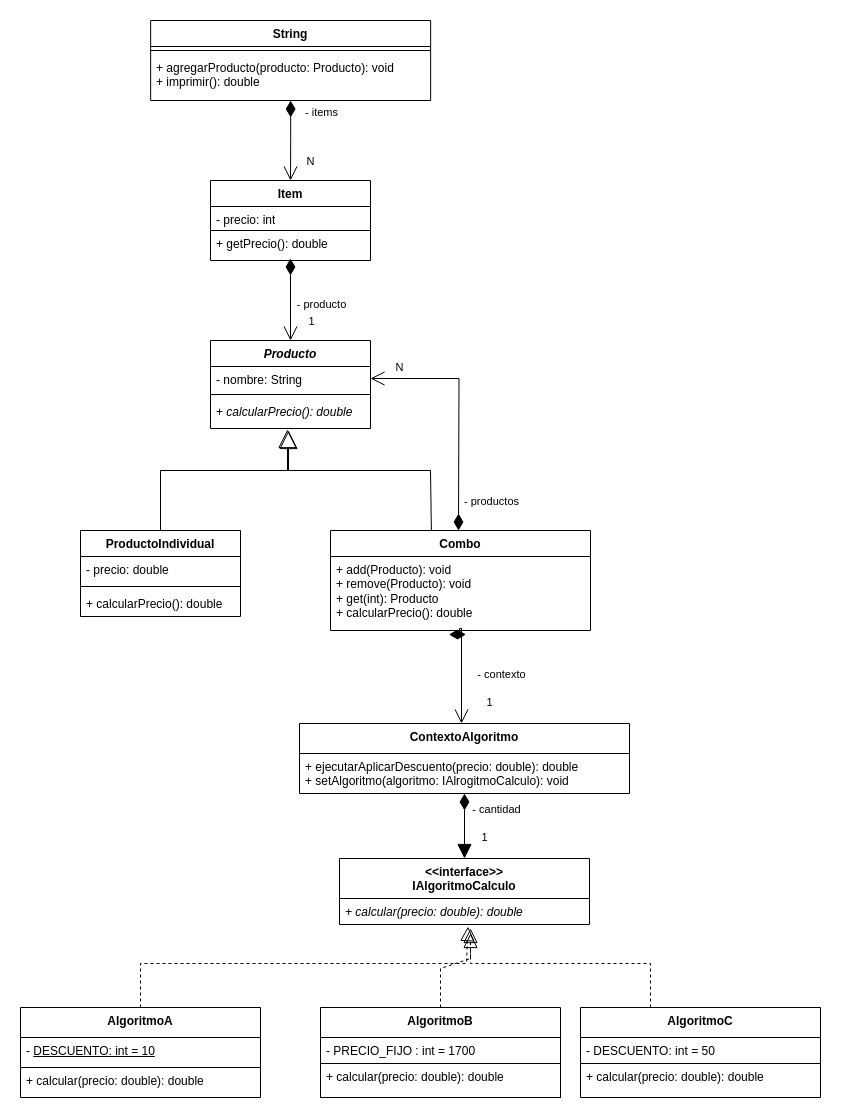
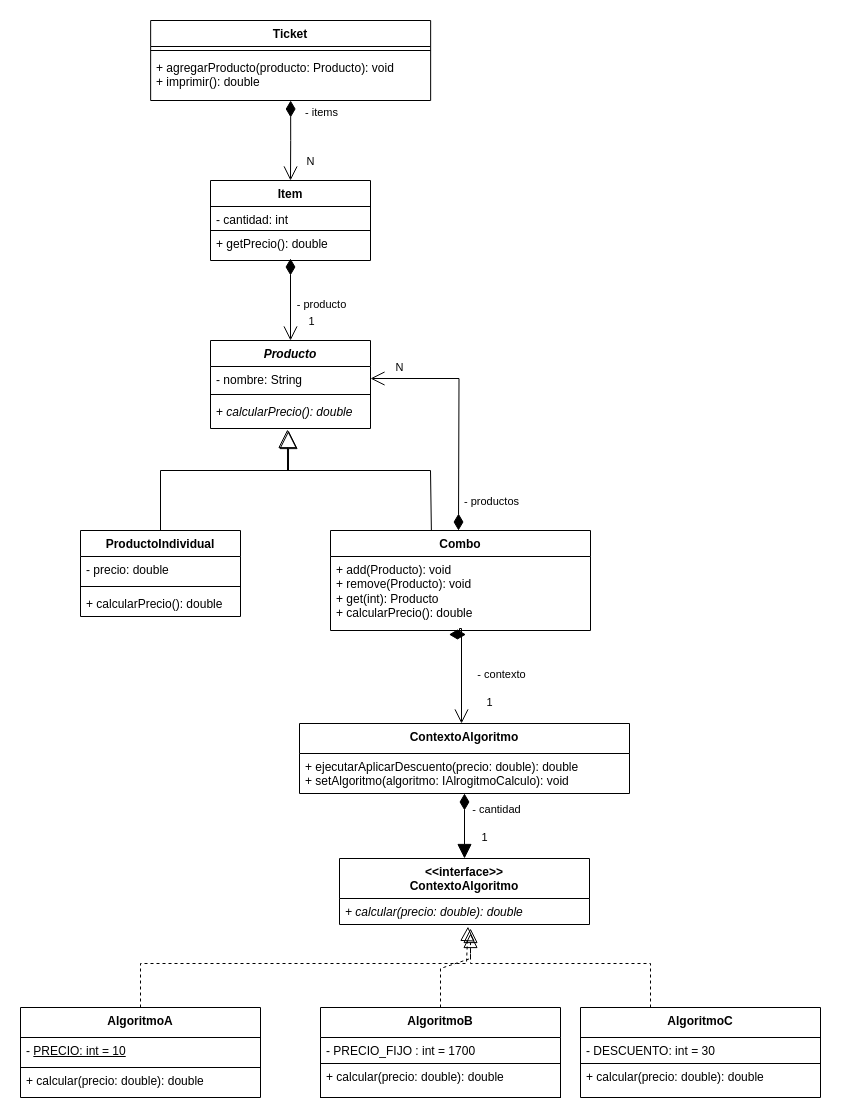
  <mxCell id="0" />
  <mxCell id="1" parent="0" />
  <mxCell id="2" value="&lt;i&gt;Producto&lt;/i&gt;" style="swimlane;fontStyle=1;align=center;verticalAlign=top;childLayout=stackLayout;horizontal=1;startSize=26;horizontalStack=0;resizeParent=1;resizeParentMax=0;resizeLast=0;collapsible=1;marginBottom=0;whiteSpace=wrap;html=1;" parent="1" vertex="1"><mxGeometry x="210" y="340" width="160" height="88" as="geometry" /></mxCell>
  <mxCell id="3" value="- nombre: String" style="text;strokeColor=none;fillColor=none;align=left;verticalAlign=top;spacingLeft=4;spacingRight=4;overflow=hidden;rotatable=0;points=[[0,0.5],[1,0.5]];portConstraint=eastwest;whiteSpace=wrap;html=1;" parent="2" vertex="1"><mxGeometry y="26" width="160" height="24" as="geometry" /></mxCell>
  <mxCell id="4" value="" style="line;strokeWidth=1;fillColor=none;align=left;verticalAlign=middle;spacingTop=-1;spacingLeft=3;spacingRight=3;rotatable=0;labelPosition=right;points=[];portConstraint=eastwest;strokeColor=inherit;" parent="2" vertex="1"><mxGeometry y="50" width="160" height="8" as="geometry" /></mxCell>
  <mxCell id="5" value="+&lt;i&gt; calcularPrecio(): double&lt;br&gt;&lt;/i&gt;" style="text;strokeColor=none;fillColor=none;align=left;verticalAlign=top;spacingLeft=4;spacingRight=4;overflow=hidden;rotatable=0;points=[[0,0.5],[1,0.5]];portConstraint=eastwest;whiteSpace=wrap;html=1;" parent="2" vertex="1"><mxGeometry y="58" width="160" height="30" as="geometry" /></mxCell>
  <mxCell id="6" value="ProductoIndividual" style="swimlane;fontStyle=1;align=center;verticalAlign=top;childLayout=stackLayout;horizontal=1;startSize=26;horizontalStack=0;resizeParent=1;resizeParentMax=0;resizeLast=0;collapsible=1;marginBottom=0;whiteSpace=wrap;html=1;" parent="1" vertex="1"><mxGeometry x="80" y="530" width="160" height="86" as="geometry" /></mxCell>
  <mxCell id="7" value="- precio: double&amp;nbsp;" style="text;strokeColor=none;fillColor=none;align=left;verticalAlign=top;spacingLeft=4;spacingRight=4;overflow=hidden;rotatable=0;points=[[0,0.5],[1,0.5]];portConstraint=eastwest;whiteSpace=wrap;html=1;" parent="6" vertex="1"><mxGeometry y="26" width="160" height="26" as="geometry" /></mxCell>
  <mxCell id="8" value="" style="line;strokeWidth=1;fillColor=none;align=left;verticalAlign=middle;spacingTop=-1;spacingLeft=3;spacingRight=3;rotatable=0;labelPosition=right;points=[];portConstraint=eastwest;strokeColor=inherit;" parent="6" vertex="1"><mxGeometry y="52" width="160" height="8" as="geometry" /></mxCell>
  <mxCell id="9" value="+ calcularPrecio(): double" style="text;strokeColor=none;fillColor=none;align=left;verticalAlign=top;spacingLeft=4;spacingRight=4;overflow=hidden;rotatable=0;points=[[0,0.5],[1,0.5]];portConstraint=eastwest;whiteSpace=wrap;html=1;" parent="6" vertex="1"><mxGeometry y="60" width="160" height="26" as="geometry" /></mxCell>
  <mxCell id="10" value="Combo" style="swimlane;fontStyle=1;align=center;verticalAlign=top;childLayout=stackLayout;horizontal=1;startSize=26;horizontalStack=0;resizeParent=1;resizeParentMax=0;resizeLast=0;collapsible=1;marginBottom=0;whiteSpace=wrap;html=1;" parent="1" vertex="1"><mxGeometry x="330" y="530" width="260" height="100" as="geometry" /></mxCell>
  <mxCell id="11" value="+ add(Producto): void&lt;br&gt;+ remove(Producto): void&lt;br&gt;+ get(int): Producto&lt;br&gt;+ calcularPrecio(): double" style="text;strokeColor=none;fillColor=none;align=left;verticalAlign=top;spacingLeft=4;spacingRight=4;overflow=hidden;rotatable=0;points=[[0,0.5],[1,0.5]];portConstraint=eastwest;whiteSpace=wrap;html=1;" parent="10" vertex="1"><mxGeometry y="26" width="260" height="74" as="geometry" /></mxCell>
  <mxCell id="12" value="" style="endArrow=block;endSize=16;endFill=0;html=1;rounded=0;entryX=0.488;entryY=1.067;entryDx=0;entryDy=0;entryPerimeter=0;exitX=0.5;exitY=0;exitDx=0;exitDy=0;" parent="1" source="6" target="5" edge="1"><mxGeometry width="160" relative="1" as="geometry"><mxPoint x="190" y="530" as="sourcePoint" /><mxPoint x="277.3" y="433" as="targetPoint" /><Array as="points"><mxPoint x="160" y="470" /><mxPoint x="288" y="470" /></Array></mxGeometry></mxCell>
  <mxCell id="13" value="" style="endArrow=block;endSize=16;endFill=0;html=1;rounded=0;entryX=0.481;entryY=1.033;entryDx=0;entryDy=0;entryPerimeter=0;exitX=0.388;exitY=0;exitDx=0;exitDy=0;exitPerimeter=0;" parent="1" source="10" target="5" edge="1"><mxGeometry width="160" relative="1" as="geometry"><mxPoint x="202" y="540" as="sourcePoint" /><mxPoint x="277" y="438" as="targetPoint" /><Array as="points"><mxPoint x="430" y="470" /><mxPoint x="287" y="470" /></Array></mxGeometry></mxCell>
  <mxCell id="14" value="" style="endArrow=open;html=1;endSize=12;startArrow=diamondThin;startSize=14;startFill=1;edgeStyle=orthogonalEdgeStyle;align=left;verticalAlign=bottom;rounded=0;entryX=1;entryY=0.5;entryDx=0;entryDy=0;" parent="1" target="3" edge="1"><mxGeometry x="-1" y="3" relative="1" as="geometry"><mxPoint x="458" y="530" as="sourcePoint" /><mxPoint x="450" y="290" as="targetPoint" /></mxGeometry></mxCell>
  <mxCell id="15" value="1" style="edgeLabel;html=1;align=center;verticalAlign=middle;resizable=0;points=[];" parent="14" vertex="1" connectable="0"><mxGeometry x="-0.642" y="-3" relative="1" as="geometry"><mxPoint x="-151" y="-167" as="offset" /></mxGeometry></mxCell>
  <mxCell id="16" value="- productos" style="edgeLabel;html=1;align=center;verticalAlign=middle;resizable=0;points=[];" parent="14" vertex="1" connectable="0"><mxGeometry x="-0.082" y="-1" relative="1" as="geometry"><mxPoint x="31" y="80" as="offset" /></mxGeometry></mxCell>
- <mxCell id="17" value="String" style="swimlane;fontStyle=1;align=center;verticalAlign=top;childLayout=stackLayout;horizontal=1;startSize=26;horizontalStack=0;resizeParent=1;resizeParentMax=0;resizeLast=0;collapsible=1;marginBottom=0;whiteSpace=wrap;html=1;" parent="1" vertex="1"><mxGeometry x="150.15" y="20" width="280" height="80" as="geometry" /></mxCell>
+ <mxCell id="17" value="Ticket" style="swimlane;fontStyle=1;align=center;verticalAlign=top;childLayout=stackLayout;horizontal=1;startSize=26;horizontalStack=0;resizeParent=1;resizeParentMax=0;resizeLast=0;collapsible=1;marginBottom=0;whiteSpace=wrap;html=1;" parent="1" vertex="1"><mxGeometry x="150.15" y="20" width="280" height="80" as="geometry" /></mxCell>
  <mxCell id="18" value="" style="line;strokeWidth=1;fillColor=none;align=left;verticalAlign=middle;spacingTop=-1;spacingLeft=3;spacingRight=3;rotatable=0;labelPosition=right;points=[];portConstraint=eastwest;strokeColor=inherit;" parent="17" vertex="1"><mxGeometry y="26" width="280" height="8" as="geometry" /></mxCell>
  <mxCell id="19" value="+ agregarProducto(producto: Producto): void&lt;br&gt;+ imprimir(): double" style="text;strokeColor=none;fillColor=none;align=left;verticalAlign=top;spacingLeft=4;spacingRight=4;overflow=hidden;rotatable=0;points=[[0,0.5],[1,0.5]];portConstraint=eastwest;whiteSpace=wrap;html=1;" parent="17" vertex="1"><mxGeometry y="34" width="280" height="46" as="geometry" /></mxCell>
  <mxCell id="20" value="" style="endArrow=open;html=1;endSize=12;startArrow=diamondThin;startSize=14;startFill=1;edgeStyle=orthogonalEdgeStyle;align=left;verticalAlign=bottom;rounded=0;exitX=0.5;exitY=1;exitDx=0;exitDy=0;exitPerimeter=0;" parent="1" source="19" edge="1"><mxGeometry x="-1" y="3" relative="1" as="geometry"><mxPoint x="460" y="270" as="sourcePoint" /><mxPoint x="290" y="180" as="targetPoint" /></mxGeometry></mxCell>
  <mxCell id="21" value="- items" style="edgeLabel;html=1;align=center;verticalAlign=middle;resizable=0;points=[];" parent="20" connectable="0" vertex="1"><mxGeometry x="-0.082" y="-1" relative="1" as="geometry"><mxPoint x="31" y="-26" as="offset" /></mxGeometry></mxCell>
  <mxCell id="22" value="N" style="edgeLabel;html=1;align=center;verticalAlign=middle;resizable=0;points=[];" parent="1" connectable="0" vertex="1"><mxGeometry x="420.002" y="368" as="geometry"><mxPoint x="-22" y="-2" as="offset" /></mxGeometry></mxCell>
  <mxCell id="23" value="Item" style="swimlane;fontStyle=1;align=center;verticalAlign=top;childLayout=stackLayout;horizontal=1;startSize=26;horizontalStack=0;resizeParent=1;resizeParentMax=0;resizeLast=0;collapsible=1;marginBottom=0;whiteSpace=wrap;html=1;" parent="1" vertex="1"><mxGeometry x="210" y="180" width="160" height="80" as="geometry" /></mxCell>
- <mxCell id="24" value="- precio: int" style="text;strokeColor=default;fillColor=none;align=left;verticalAlign=top;spacingLeft=4;spacingRight=4;overflow=hidden;rotatable=0;points=[[0,0.5],[1,0.5]];portConstraint=eastwest;whiteSpace=wrap;html=1;" parent="23" vertex="1"><mxGeometry y="26" width="160" height="24" as="geometry" /></mxCell>
+ <mxCell id="24" value="- cantidad: int" style="text;strokeColor=default;fillColor=none;align=left;verticalAlign=top;spacingLeft=4;spacingRight=4;overflow=hidden;rotatable=0;points=[[0,0.5],[1,0.5]];portConstraint=eastwest;whiteSpace=wrap;html=1;" parent="23" vertex="1"><mxGeometry y="26" width="160" height="24" as="geometry" /></mxCell>
  <mxCell id="25" value="+ getPrecio(): double" style="text;strokeColor=none;fillColor=none;align=left;verticalAlign=top;spacingLeft=4;spacingRight=4;overflow=hidden;rotatable=0;points=[[0,0.5],[1,0.5]];portConstraint=eastwest;whiteSpace=wrap;html=1;" parent="23" vertex="1"><mxGeometry y="50" width="160" height="30" as="geometry" /></mxCell>
  <mxCell id="26" value="N" style="edgeLabel;html=1;align=center;verticalAlign=middle;resizable=0;points=[];" parent="1" vertex="1" connectable="0"><mxGeometry x="309.998" y="160.002" as="geometry" /></mxCell>
  <mxCell id="27" value="" style="endArrow=open;html=1;endSize=12;startArrow=diamondThin;startSize=14;startFill=1;edgeStyle=orthogonalEdgeStyle;align=left;verticalAlign=bottom;rounded=0;entryX=0.5;entryY=0;entryDx=0;entryDy=0;" parent="1" target="2" edge="1"><mxGeometry x="-1" y="3" relative="1" as="geometry"><mxPoint x="290" y="258" as="sourcePoint" /><mxPoint x="300" y="190" as="targetPoint" /><Array as="points"><mxPoint x="290" y="258" /><mxPoint x="290" y="258" /></Array></mxGeometry></mxCell>
  <mxCell id="28" value="- producto" style="edgeLabel;html=1;align=center;verticalAlign=middle;resizable=0;points=[];" parent="27" connectable="0" vertex="1"><mxGeometry x="-0.082" y="-1" relative="1" as="geometry"><mxPoint x="31" y="7" as="offset" /></mxGeometry></mxCell>
- <mxCell id="29" value="&amp;lt;&amp;lt;interface&amp;gt;&amp;gt;&lt;br&gt;IAlgoritmoCalculo" style="swimlane;fontStyle=1;align=center;verticalAlign=top;childLayout=stackLayout;horizontal=1;startSize=40;horizontalStack=0;resizeParent=1;resizeParentMax=0;resizeLast=0;collapsible=1;marginBottom=0;whiteSpace=wrap;html=1;" parent="1" vertex="1"><mxGeometry x="339" y="858" width="250" height="66" as="geometry" /></mxCell>
+ <mxCell id="29" value="&amp;lt;&amp;lt;interface&amp;gt;&amp;gt;&lt;br&gt;ContextoAlgoritmo" style="swimlane;fontStyle=1;align=center;verticalAlign=top;childLayout=stackLayout;horizontal=1;startSize=40;horizontalStack=0;resizeParent=1;resizeParentMax=0;resizeLast=0;collapsible=1;marginBottom=0;whiteSpace=wrap;html=1;" parent="1" vertex="1"><mxGeometry x="339" y="858" width="250" height="66" as="geometry" /></mxCell>
  <mxCell id="30" value="&lt;i&gt;+ calcular(precio: double): double&lt;/i&gt;" style="text;strokeColor=none;fillColor=none;align=left;verticalAlign=top;spacingLeft=4;spacingRight=4;overflow=hidden;rotatable=0;points=[[0,0.5],[1,0.5]];portConstraint=eastwest;whiteSpace=wrap;html=1;" parent="29" vertex="1"><mxGeometry y="40" width="250" height="26" as="geometry" /></mxCell>
  <mxCell id="31" value="AlgoritmoA" style="swimlane;fontStyle=1;align=center;verticalAlign=top;childLayout=stackLayout;horizontal=1;startSize=30;horizontalStack=0;resizeParent=1;resizeParentMax=0;resizeLast=0;collapsible=1;marginBottom=0;whiteSpace=wrap;html=1;" parent="1" vertex="1"><mxGeometry x="20" y="1007" width="240" height="90" as="geometry" /></mxCell>
- <mxCell id="32" value="- &lt;u&gt;DESCUENTO: int = 10&lt;/u&gt;" style="text;strokeColor=default;fillColor=none;align=left;verticalAlign=top;spacingLeft=4;spacingRight=4;overflow=hidden;rotatable=0;points=[[0,0.5],[1,0.5]];portConstraint=eastwest;whiteSpace=wrap;html=1;" parent="31" vertex="1"><mxGeometry y="30" width="240" height="30" as="geometry" /></mxCell>
+ <mxCell id="32" value="- &lt;u&gt;PRECIO: int = 10&lt;/u&gt;" style="text;strokeColor=default;fillColor=none;align=left;verticalAlign=top;spacingLeft=4;spacingRight=4;overflow=hidden;rotatable=0;points=[[0,0.5],[1,0.5]];portConstraint=eastwest;whiteSpace=wrap;html=1;" parent="31" vertex="1"><mxGeometry y="30" width="240" height="30" as="geometry" /></mxCell>
  <mxCell id="33" value="+ calcular(precio: double): double" style="text;strokeColor=none;fillColor=none;align=left;verticalAlign=top;spacingLeft=4;spacingRight=4;overflow=hidden;rotatable=0;points=[[0,0.5],[1,0.5]];portConstraint=eastwest;whiteSpace=wrap;html=1;" parent="31" vertex="1"><mxGeometry y="60" width="240" height="30" as="geometry" /></mxCell>
  <mxCell id="34" value="AlgoritmoB" style="swimlane;fontStyle=1;align=center;verticalAlign=top;childLayout=stackLayout;horizontal=1;startSize=30;horizontalStack=0;resizeParent=1;resizeParentMax=0;resizeLast=0;collapsible=1;marginBottom=0;whiteSpace=wrap;html=1;" parent="1" vertex="1"><mxGeometry x="320" y="1007" width="240" height="90" as="geometry" /></mxCell>
  <mxCell id="35" value="- PRECIO_FIJO : int = 1700" style="text;strokeColor=none;fillColor=none;align=left;verticalAlign=top;spacingLeft=4;spacingRight=4;overflow=hidden;rotatable=0;points=[[0,0.5],[1,0.5]];portConstraint=eastwest;whiteSpace=wrap;html=1;" parent="34" vertex="1"><mxGeometry y="30" width="240" height="26" as="geometry" /></mxCell>
  <mxCell id="36" value="+ calcular(precio: double): double" style="text;strokeColor=default;fillColor=none;align=left;verticalAlign=top;spacingLeft=4;spacingRight=4;overflow=hidden;rotatable=0;points=[[0,0.5],[1,0.5]];portConstraint=eastwest;whiteSpace=wrap;html=1;" vertex="1" parent="34"><mxGeometry y="56" width="240" height="34" as="geometry" /></mxCell>
  <mxCell id="37" value="AlgoritmoC" style="swimlane;fontStyle=1;align=center;verticalAlign=top;childLayout=stackLayout;horizontal=1;startSize=30;horizontalStack=0;resizeParent=1;resizeParentMax=0;resizeLast=0;collapsible=1;marginBottom=0;whiteSpace=wrap;html=1;" parent="1" vertex="1"><mxGeometry x="580" y="1007" width="240" height="90" as="geometry" /></mxCell>
- <mxCell id="38" value="- DESCUENTO: int = 50" style="text;strokeColor=default;fillColor=none;align=left;verticalAlign=top;spacingLeft=4;spacingRight=4;overflow=hidden;rotatable=0;points=[[0,0.5],[1,0.5]];portConstraint=eastwest;whiteSpace=wrap;html=1;" parent="37" vertex="1"><mxGeometry y="30" width="240" height="26" as="geometry" /></mxCell>
+ <mxCell id="38" value="- DESCUENTO: int = 30" style="text;strokeColor=default;fillColor=none;align=left;verticalAlign=top;spacingLeft=4;spacingRight=4;overflow=hidden;rotatable=0;points=[[0,0.5],[1,0.5]];portConstraint=eastwest;whiteSpace=wrap;html=1;" parent="37" vertex="1"><mxGeometry y="30" width="240" height="26" as="geometry" /></mxCell>
  <mxCell id="39" value="+ calcular(precio: double): double" style="text;strokeColor=none;fillColor=none;align=left;verticalAlign=top;spacingLeft=4;spacingRight=4;overflow=hidden;rotatable=0;points=[[0,0.5],[1,0.5]];portConstraint=eastwest;whiteSpace=wrap;html=1;" parent="37" vertex="1"><mxGeometry y="56" width="240" height="34" as="geometry" /></mxCell>
  <mxCell id="40" value="" style="endArrow=block;dashed=1;endFill=0;endSize=12;html=1;rounded=0;exitX=0.5;exitY=0;exitDx=0;exitDy=0;entryX=0.514;entryY=1.081;entryDx=0;entryDy=0;entryPerimeter=0;" parent="1" source="31" target="30" edge="1"><mxGeometry width="160" relative="1" as="geometry"><mxPoint x="140" y="823" as="sourcePoint" /><mxPoint x="300" y="823" as="targetPoint" /><Array as="points"><mxPoint x="140" y="963" /><mxPoint x="466" y="963" /></Array></mxGeometry></mxCell>
  <mxCell id="41" value="" style="endArrow=block;dashed=1;endFill=0;endSize=12;html=1;rounded=0;exitX=0.5;exitY=0;exitDx=0;exitDy=0;" parent="1" source="34" edge="1"><mxGeometry width="160" relative="1" as="geometry"><mxPoint x="280" y="1017" as="sourcePoint" /><mxPoint x="470" y="928" as="targetPoint" /><Array as="points"><mxPoint x="440" y="968" /><mxPoint x="470" y="958" /></Array></mxGeometry></mxCell>
  <mxCell id="42" value="" style="endArrow=block;dashed=1;endFill=0;endSize=12;html=1;rounded=0;exitX=0.5;exitY=0;exitDx=0;exitDy=0;" parent="1" edge="1"><mxGeometry width="160" relative="1" as="geometry"><mxPoint x="650" y="1007" as="sourcePoint" /><mxPoint x="470" y="933" as="targetPoint" /><Array as="points"><mxPoint x="650" y="963" /><mxPoint x="470" y="963" /></Array></mxGeometry></mxCell>
  <mxCell id="43" value="ContextoAlgoritmo" style="swimlane;fontStyle=1;align=center;verticalAlign=top;childLayout=stackLayout;horizontal=1;startSize=30;horizontalStack=0;resizeParent=1;resizeParentMax=0;resizeLast=0;collapsible=1;marginBottom=0;whiteSpace=wrap;html=1;" parent="1" vertex="1"><mxGeometry x="299" y="723" width="330" height="70" as="geometry" /></mxCell>
  <mxCell id="44" value="+ ejecutarAplicarDescuento(precio: double): double&lt;br&gt;+ setAlgoritmo(algoritmo: IAlrogitmoCalculo): void" style="text;strokeColor=none;fillColor=none;align=left;verticalAlign=top;spacingLeft=4;spacingRight=4;overflow=hidden;rotatable=0;points=[[0,0.5],[1,0.5]];portConstraint=eastwest;whiteSpace=wrap;html=1;" parent="43" vertex="1"><mxGeometry y="30" width="330" height="40" as="geometry" /></mxCell>
  <mxCell id="45" value="" style="endArrow=open;html=1;endSize=12;startArrow=diamondThin;startSize=14;startFill=1;edgeStyle=orthogonalEdgeStyle;align=left;verticalAlign=bottom;rounded=0;entryX=0.5;entryY=0;entryDx=0;entryDy=0;exitX=0.521;exitY=1.054;exitDx=0;exitDy=0;exitPerimeter=0;" parent="1" source="11" edge="1"><mxGeometry x="-1" y="3" relative="1" as="geometry"><mxPoint x="459" y="656" as="sourcePoint" /><mxPoint x="461" y="723" as="targetPoint" /><Array as="points"><mxPoint x="459" y="634" /><mxPoint x="459" y="628" /><mxPoint x="461" y="628" /></Array></mxGeometry></mxCell>
  <mxCell id="46" value="1" style="edgeLabel;html=1;align=center;verticalAlign=middle;resizable=0;points=[];" parent="1" connectable="0" vertex="1"><mxGeometry x="510.002" y="703" as="geometry"><mxPoint x="-22" y="-2" as="offset" /></mxGeometry></mxCell>
  <mxCell id="47" value="- contexto" style="edgeLabel;html=1;align=center;verticalAlign=middle;resizable=0;points=[];" parent="1" connectable="0" vertex="1"><mxGeometry x="500.366" y="673.004" as="geometry" /></mxCell>
  <mxCell id="48" value="" style="endArrow=block;html=1;endSize=12;startArrow=diamondThin;startSize=14;startFill=1;edgeStyle=orthogonalEdgeStyle;align=left;verticalAlign=bottom;rounded=0;entryX=0.5;entryY=0;entryDx=0;entryDy=0;exitX=0.5;exitY=1;exitDx=0;exitDy=0;" parent="1" source="43" target="29" edge="1"><mxGeometry x="-1" y="3" relative="1" as="geometry"><mxPoint x="459" y="796" as="sourcePoint" /><mxPoint x="461" y="863" as="targetPoint" /><Array as="points" /></mxGeometry></mxCell>
  <mxCell id="49" value="1" style="edgeLabel;html=1;align=center;verticalAlign=middle;resizable=0;points=[];" parent="1" connectable="0" vertex="1"><mxGeometry x="505.182" y="838" as="geometry"><mxPoint x="-22" y="-2" as="offset" /></mxGeometry></mxCell>
  <mxCell id="50" value="- cantidad" style="edgeLabel;html=1;align=center;verticalAlign=middle;resizable=0;points=[];" parent="1" connectable="0" vertex="1"><mxGeometry x="495.546" y="808.004" as="geometry" /></mxCell>
